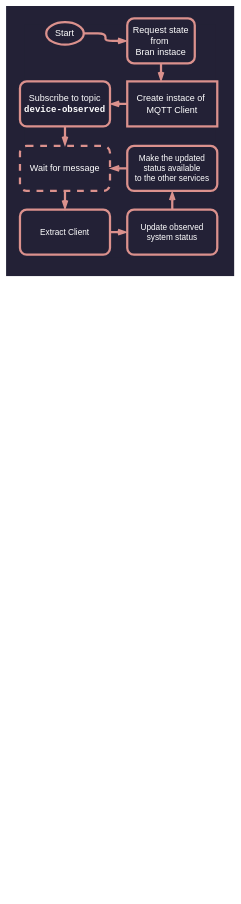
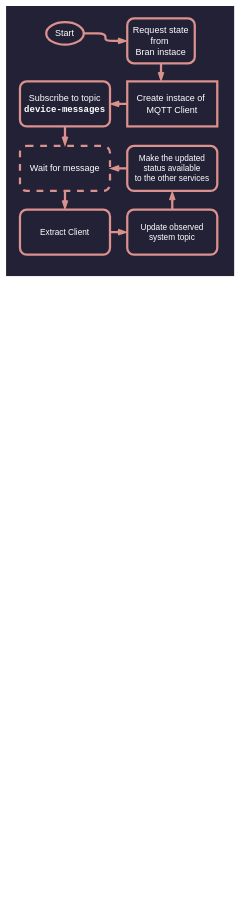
  <mxCell id="0" />
  <mxCell id="1" parent="0" />
  <mxCell id="2" value="" style="edgeStyle=orthogonalEdgeStyle;shape=connector;curved=0;rounded=1;orthogonalLoop=1;jettySize=auto;html=1;labelBackgroundColor=default;strokeColor=#666666;strokeWidth=3;align=center;verticalAlign=middle;fontFamily=Helvetica;fontSize=12;fontColor=#666666;endArrow=openThin;endFill=0;fillColor=#FAE5C7;" parent="1" edge="1"><mxGeometry relative="1" as="geometry"><mxPoint x="145" y="1063.034" as="sourcePoint" /></mxGeometry></mxCell>
  <mxCell id="3" value="" style="edgeStyle=orthogonalEdgeStyle;shape=connector;curved=0;rounded=1;orthogonalLoop=1;jettySize=auto;html=1;labelBackgroundColor=default;strokeColor=#666666;strokeWidth=3;align=center;verticalAlign=middle;fontFamily=Helvetica;fontSize=12;fontColor=#666666;endArrow=openThin;endFill=0;fillColor=#FAE5C7;" parent="1" edge="1"><mxGeometry relative="1" as="geometry"><mxPoint x="173.38" y="1183" as="targetPoint" /></mxGeometry></mxCell>
  <mxCell id="4" value="" style="group;fillColor=#232136;strokeColor=#232136;strokeWidth=25;container=0;" vertex="1" connectable="0" parent="1"><mxGeometry x="20" y="20" width="279" height="335" as="geometry" /></mxCell>
  <mxCell id="5" style="edgeStyle=orthogonalEdgeStyle;shape=connector;curved=0;rounded=1;orthogonalLoop=1;jettySize=auto;html=1;labelBackgroundColor=default;strokeColor=#DB918D;strokeWidth=3;align=center;verticalAlign=middle;fontFamily=Helvetica;fontSize=11;fontColor=#FFFFFF;endArrow=openThin;endFill=0;fillColor=#FAE5C7;" edge="1" parent="1" source="18" target="13"><mxGeometry relative="1" as="geometry" /></mxCell>
  <mxCell id="6" value="" style="edgeStyle=orthogonalEdgeStyle;shape=connector;curved=0;rounded=1;orthogonalLoop=1;jettySize=auto;html=1;labelBackgroundColor=default;strokeColor=#DB918D;strokeWidth=3;fontFamily=Helvetica;fontSize=12;fontColor=#FFFFFF;startArrow=none;startFill=0;endArrow=openThin;endFill=0;" edge="1" parent="1" source="14" target="17"><mxGeometry relative="1" as="geometry" /></mxCell>
  <mxCell id="7" style="edgeStyle=orthogonalEdgeStyle;shape=connector;curved=0;rounded=1;orthogonalLoop=1;jettySize=auto;html=1;labelBackgroundColor=default;strokeColor=#DB918D;strokeWidth=3;align=center;verticalAlign=middle;fontFamily=Helvetica;fontSize=11;fontColor=#FFFFFF;endArrow=openThin;endFill=0;fillColor=#FAE5C7;" edge="1" parent="1" source="22" target="14"><mxGeometry relative="1" as="geometry"><mxPoint x="366" y="18" as="targetPoint" /></mxGeometry></mxCell>
  <mxCell id="8" value="Start" style="ellipse;whiteSpace=wrap;html=1;aspect=fixed;strokeColor=#DB918D;fontColor=#FFFFFF;fillColor=none;strokeWidth=3;" vertex="1" parent="1"><mxGeometry x="61" y="29" width="50" height="30" as="geometry" /></mxCell>
  <mxCell id="9" value="Request state from&amp;nbsp;&lt;br&gt;Bran instace" style="rounded=1;whiteSpace=wrap;html=1;strokeColor=#DB918D;fontColor=#FFFFFF;fillColor=none;strokeWidth=3;" vertex="1" parent="1"><mxGeometry x="169" y="24" width="90" height="60" as="geometry" /></mxCell>
  <mxCell id="10" style="edgeStyle=orthogonalEdgeStyle;shape=connector;curved=0;rounded=1;orthogonalLoop=1;jettySize=auto;html=1;labelBackgroundColor=default;strokeColor=#DB918D;strokeWidth=3;align=center;verticalAlign=middle;fontFamily=Helvetica;fontSize=11;fontColor=#FFFFFF;endArrow=openThin;endFill=0;fillColor=#FAE5C7;" edge="1" parent="1" source="9" target="21"><mxGeometry relative="1" as="geometry"><mxPoint x="131" y="138" as="sourcePoint" /><Array as="points"><mxPoint x="229" y="138" /></Array></mxGeometry></mxCell>
  <mxCell id="11" style="edgeStyle=orthogonalEdgeStyle;shape=connector;curved=0;rounded=1;orthogonalLoop=1;jettySize=auto;html=1;labelBackgroundColor=default;strokeColor=#DB918D;strokeWidth=3;align=center;verticalAlign=middle;fontFamily=Helvetica;fontSize=11;fontColor=#FFFFFF;endArrow=openThin;endFill=0;fillColor=#FAE5C7;" edge="1" parent="1" source="8" target="9"><mxGeometry relative="1" as="geometry" /></mxCell>
  <mxCell id="12" value="" style="group" vertex="1" connectable="0" parent="1"><mxGeometry x="26" y="194" width="263" height="60" as="geometry" /></mxCell>
  <mxCell id="13" value="Make the updated status available&lt;br&gt;to the other services" style="rounded=1;whiteSpace=wrap;html=1;strokeColor=#DB918D;strokeWidth=3;align=center;verticalAlign=middle;fontFamily=Helvetica;fontSize=11;fontColor=#FFFFFF;fillColor=none;" vertex="1" parent="12"><mxGeometry x="143" width="120" height="60" as="geometry" /></mxCell>
  <mxCell id="14" value="&lt;font style=&quot;&quot; face=&quot;Helvetica&quot;&gt;Wait for message&lt;/font&gt;" style="rounded=1;whiteSpace=wrap;html=1;strokeColor=#DB918D;fontColor=#FFFFFF;fillColor=none;strokeWidth=3;dashed=1;" vertex="1" parent="12"><mxGeometry width="120" height="60" as="geometry" /></mxCell>
  <mxCell id="15" value="" style="edgeStyle=orthogonalEdgeStyle;shape=connector;curved=0;rounded=1;orthogonalLoop=1;jettySize=auto;html=1;labelBackgroundColor=default;strokeColor=#DB918D;strokeWidth=3;fontFamily=Helvetica;fontSize=12;fontColor=#FFFFFF;startArrow=none;startFill=0;endArrow=openThin;endFill=0;" edge="1" parent="12" source="13" target="14"><mxGeometry relative="1" as="geometry" /></mxCell>
  <mxCell id="16" value="" style="group" vertex="1" connectable="0" parent="1"><mxGeometry x="26" y="279" width="263" height="60" as="geometry" /></mxCell>
  <mxCell id="17" value="Extract Client" style="rounded=1;whiteSpace=wrap;html=1;strokeColor=#DB918D;strokeWidth=3;align=center;verticalAlign=middle;fontFamily=Helvetica;fontSize=11;fontColor=#FFFFFF;fillColor=none;" vertex="1" parent="16"><mxGeometry width="120" height="60" as="geometry" /></mxCell>
- <mxCell id="18" value="Update observed&lt;br&gt;system status" style="rounded=1;whiteSpace=wrap;html=1;strokeColor=#DB918D;strokeWidth=3;align=center;verticalAlign=middle;fontFamily=Helvetica;fontSize=11;fontColor=#FFFFFF;fillColor=none;" vertex="1" parent="16"><mxGeometry x="143" width="120" height="60" as="geometry" /></mxCell>
+ <mxCell id="18" value="Update observed&lt;br&gt;system topic" style="rounded=1;whiteSpace=wrap;html=1;strokeColor=#DB918D;strokeWidth=3;align=center;verticalAlign=middle;fontFamily=Helvetica;fontSize=11;fontColor=#FFFFFF;fillColor=none;" vertex="1" parent="16"><mxGeometry x="143" width="120" height="60" as="geometry" /></mxCell>
  <mxCell id="19" style="edgeStyle=orthogonalEdgeStyle;shape=connector;curved=0;rounded=1;orthogonalLoop=1;jettySize=auto;html=1;labelBackgroundColor=default;strokeColor=#DB918D;strokeWidth=3;align=center;verticalAlign=middle;fontFamily=Helvetica;fontSize=11;fontColor=#FFFFFF;endArrow=openThin;endFill=0;fillColor=#FAE5C7;" edge="1" parent="16" source="17" target="18"><mxGeometry relative="1" as="geometry" /></mxCell>
  <mxCell id="20" value="" style="group" vertex="1" connectable="0" parent="1"><mxGeometry x="26" y="108" width="263" height="60" as="geometry" /></mxCell>
  <mxCell id="21" value="Create instace of&amp;nbsp;&lt;br&gt;MQTT Client" style="whiteSpace=wrap;html=1;strokeColor=#DB918D;fontColor=#FFFFFF;fillColor=none;strokeWidth=3;rounded=0;" vertex="1" parent="20"><mxGeometry x="143" width="120" height="60" as="geometry" /></mxCell>
- <mxCell id="22" value="Subscribe to topic&lt;br&gt;&lt;font face=&quot;Courier New&quot;&gt;&lt;b&gt;device-observed&lt;/b&gt;&lt;/font&gt;" style="rounded=1;whiteSpace=wrap;html=1;strokeColor=#DB918D;fontColor=#FFFFFF;fillColor=none;strokeWidth=3;" vertex="1" parent="20"><mxGeometry width="120" height="60" as="geometry" /></mxCell>
+ <mxCell id="22" value="Subscribe to topic&lt;br&gt;&lt;font face=&quot;Courier New&quot;&gt;&lt;b&gt;device-messages&lt;/b&gt;&lt;/font&gt;" style="rounded=1;whiteSpace=wrap;html=1;strokeColor=#DB918D;fontColor=#FFFFFF;fillColor=none;strokeWidth=3;" vertex="1" parent="20"><mxGeometry width="120" height="60" as="geometry" /></mxCell>
  <mxCell id="23" style="edgeStyle=orthogonalEdgeStyle;shape=connector;curved=0;rounded=1;orthogonalLoop=1;jettySize=auto;html=1;labelBackgroundColor=default;strokeColor=#DB918D;strokeWidth=3;align=center;verticalAlign=middle;fontFamily=Helvetica;fontSize=11;fontColor=#FFFFFF;endArrow=openThin;endFill=0;fillColor=#FAE5C7;" edge="1" parent="20" source="21" target="22"><mxGeometry relative="1" as="geometry" /></mxCell>
